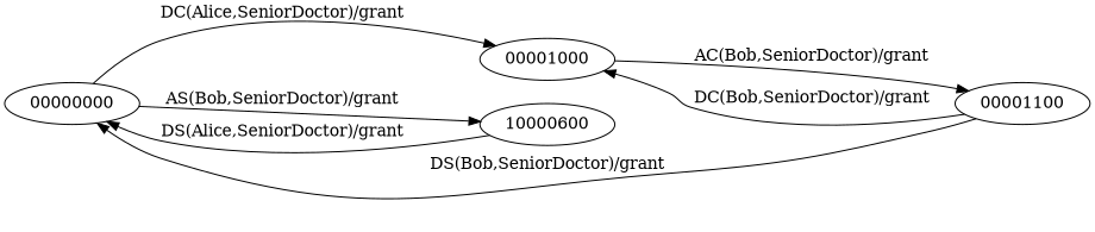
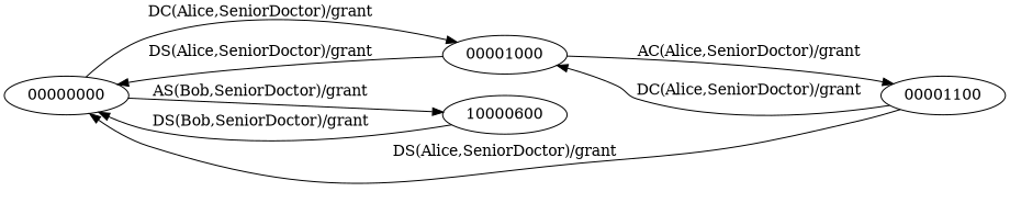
  digraph {
    rankdir=LR
    00000000
    00001000
    n3 [label=10000600]
    00001100
    00000000 -> 00001000 [label="DC(Alice,SeniorDoctor)/grant"]
    00000000 -> n3 [label="AS(Bob,SeniorDoctor)/grant"]
-   00001000 -> 00001100 [label="AC(Bob,SeniorDoctor)/grant"]
-   n3 -> 00000000 [label="DS(Alice,SeniorDoctor)/grant"]
-   00001100 -> 00000000 [label="DS(Bob,SeniorDoctor)/grant"]
-   00001100 -> 00001000 [label="DC(Bob,SeniorDoctor)/grant"]
+   00001000 -> 00000000 [label="DS(Alice,SeniorDoctor)/grant"]
+   00001000 -> 00001100 [label="AC(Alice,SeniorDoctor)/grant"]
+   n3 -> 00000000 [label="DS(Bob,SeniorDoctor)/grant"]
+   00001100 -> 00000000 [label="DS(Alice,SeniorDoctor)/grant"]
+   00001100 -> 00001000 [label="DC(Alice,SeniorDoctor)/grant"]
  }
